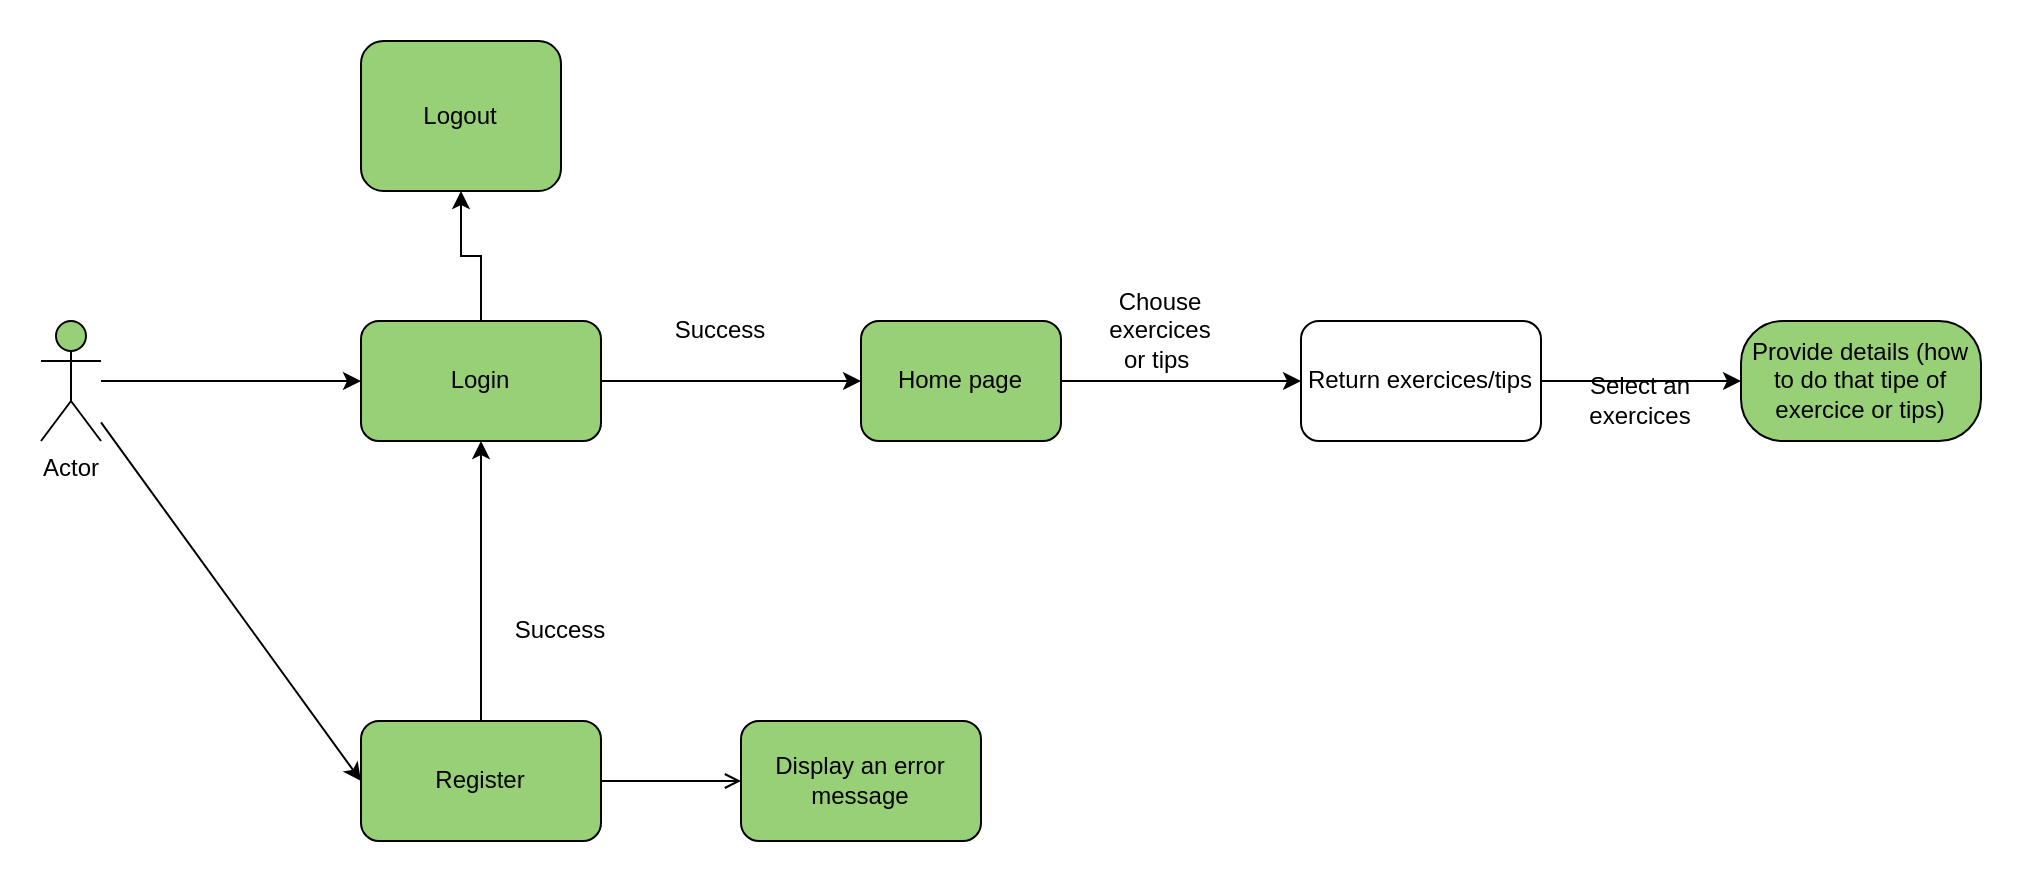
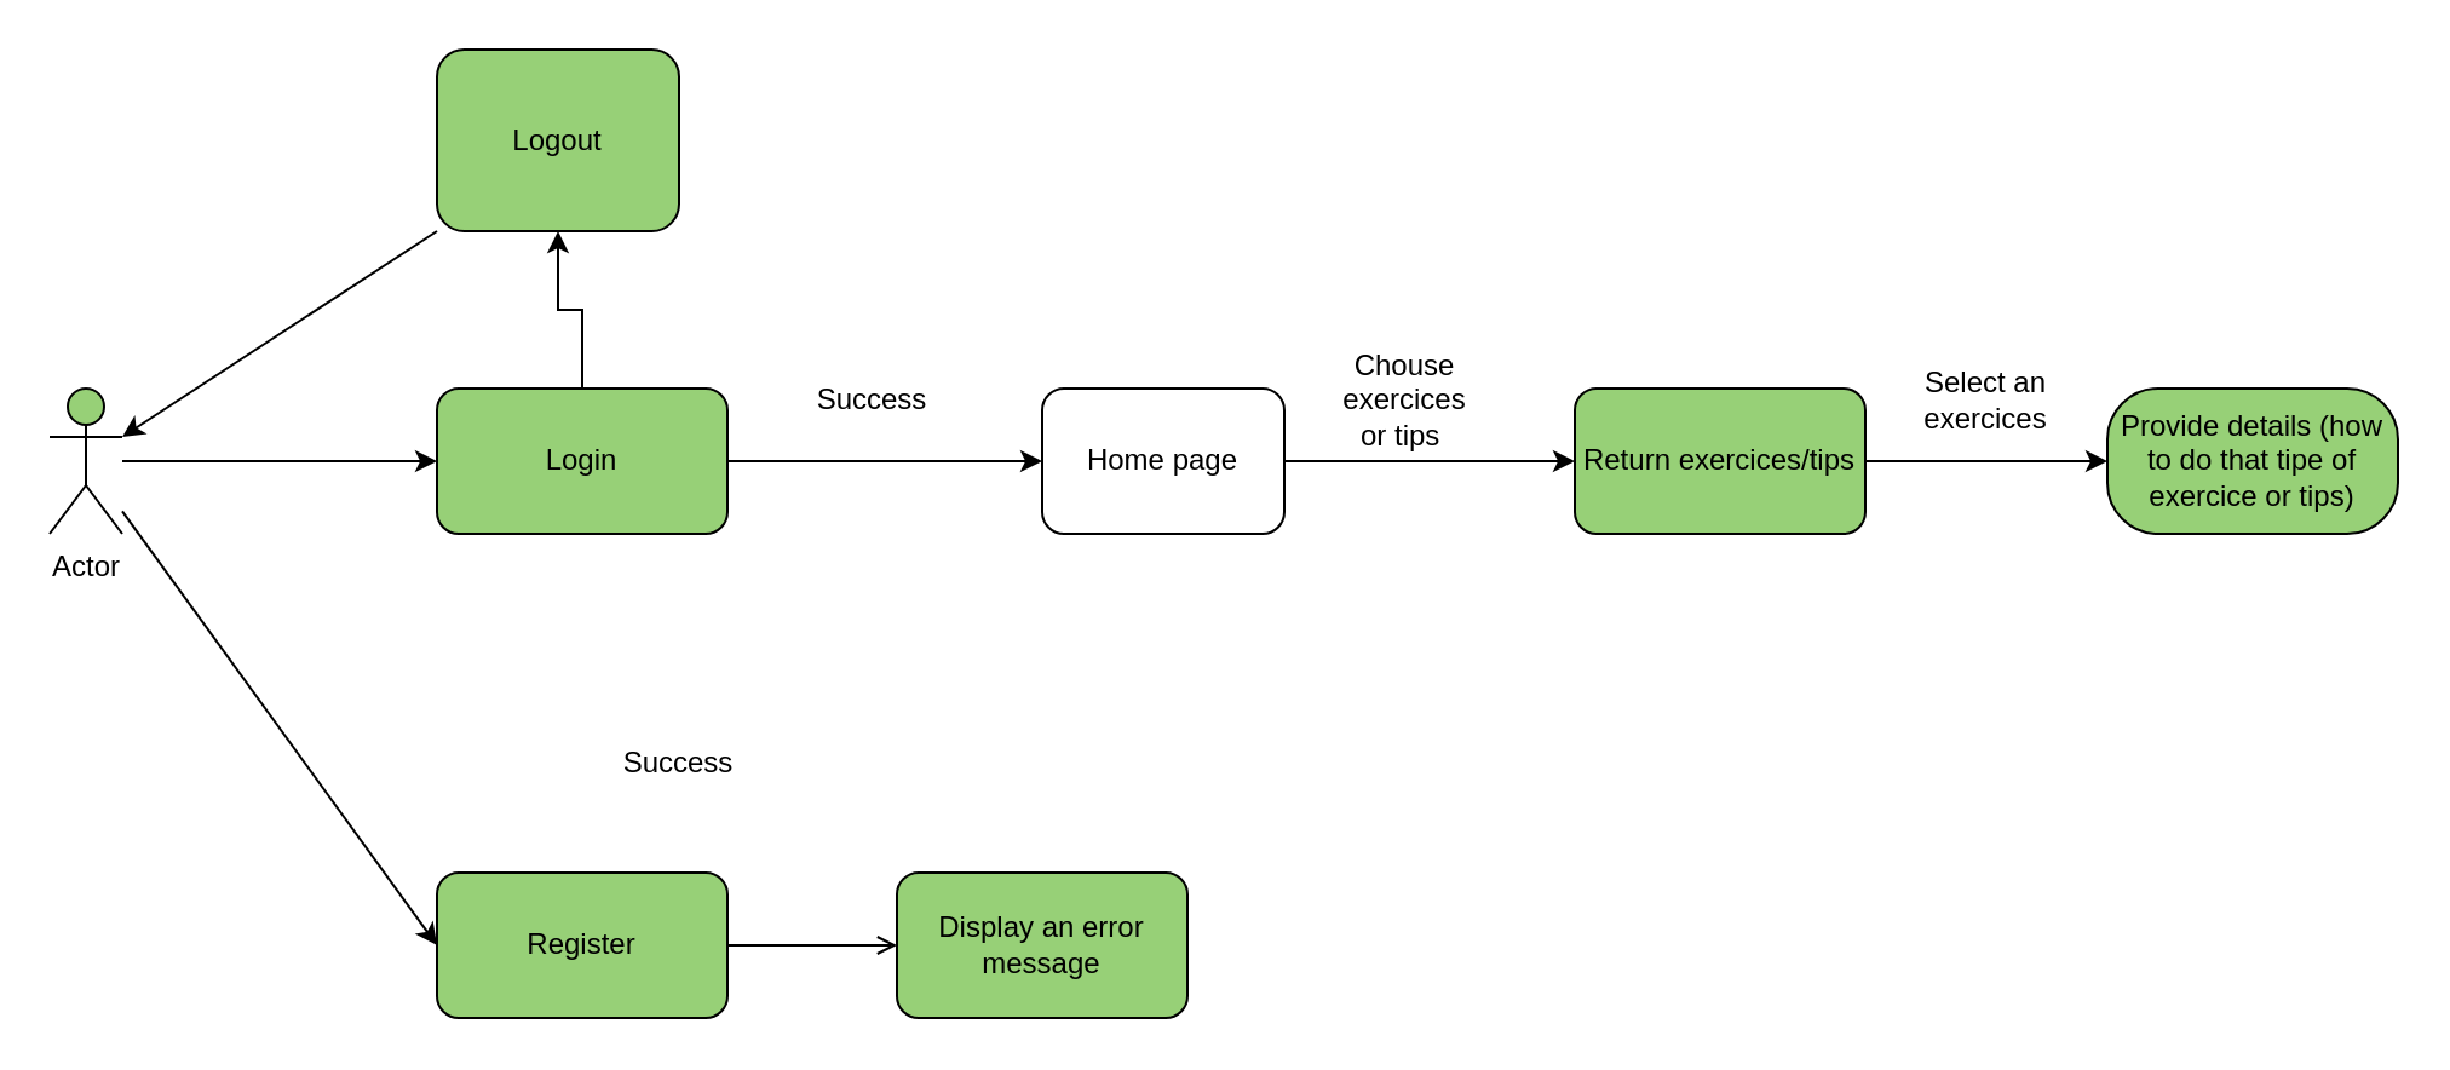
  <mxCell id="0" />
  <mxCell id="1" parent="0" />
  <mxCell id="2" value="Actor" style="shape=umlActor;verticalLabelPosition=bottom;verticalAlign=top;html=1;outlineConnect=0;fillColor=#97D077;" parent="1" vertex="1"><mxGeometry x="20" y="160" width="30" height="60" as="geometry" /></mxCell>
  <mxCell id="3" value="" style="endArrow=classic;html=1;rounded=0;" parent="1" source="2" edge="1"><mxGeometry width="50" height="50" relative="1" as="geometry"><mxPoint x="380" y="300" as="sourcePoint" /><mxPoint x="180" y="190" as="targetPoint" /></mxGeometry></mxCell>
  <mxCell id="4" style="edgeStyle=orthogonalEdgeStyle;rounded=0;orthogonalLoop=1;jettySize=auto;html=1;exitX=1;exitY=0.5;exitDx=0;exitDy=0;" parent="1" source="6" edge="1"><mxGeometry relative="1" as="geometry"><mxPoint x="430" y="190" as="targetPoint" /></mxGeometry></mxCell>
  <mxCell id="5" style="edgeStyle=orthogonalEdgeStyle;rounded=0;orthogonalLoop=1;jettySize=auto;html=1;exitX=0.5;exitY=0;exitDx=0;exitDy=0;" parent="1" source="6" target="21" edge="1"><mxGeometry relative="1" as="geometry"><mxPoint x="240" y="50" as="targetPoint" /></mxGeometry></mxCell>
  <mxCell id="6" value="Login" style="rounded=1;whiteSpace=wrap;html=1;fillColor=#97D077;" parent="1" vertex="1"><mxGeometry x="180" y="160" width="120" height="60" as="geometry" /></mxCell>
  <mxCell id="7" value="" style="endArrow=classic;html=1;rounded=0;" parent="1" source="2" edge="1"><mxGeometry width="50" height="50" relative="1" as="geometry"><mxPoint x="50" y="280" as="sourcePoint" /><mxPoint x="180" y="390" as="targetPoint" /></mxGeometry></mxCell>
- <mxCell id="8" style="edgeStyle=orthogonalEdgeStyle;rounded=0;orthogonalLoop=1;jettySize=auto;html=1;exitX=0.5;exitY=0;exitDx=0;exitDy=0;entryX=0.5;entryY=1;entryDx=0;entryDy=0;" parent="1" source="10" target="6" edge="1"><mxGeometry relative="1" as="geometry" /></mxCell>
  <mxCell id="9" style="edgeStyle=orthogonalEdgeStyle;rounded=0;orthogonalLoop=1;jettySize=auto;html=1;exitX=1;exitY=0.5;exitDx=0;exitDy=0;endArrow=open;" parent="1" source="10" target="20" edge="1"><mxGeometry relative="1" as="geometry"><mxPoint x="390" y="390" as="targetPoint" /></mxGeometry></mxCell>
  <mxCell id="10" value="Register" style="rounded=1;whiteSpace=wrap;html=1;fillColor=#97D077;" parent="1" vertex="1"><mxGeometry x="180" y="360" width="120" height="60" as="geometry" /></mxCell>
  <mxCell id="11" value="Success" style="text;html=1;strokeColor=none;fillColor=none;align=center;verticalAlign=middle;whiteSpace=wrap;rounded=0;" parent="1" vertex="1"><mxGeometry x="250" y="300" width="60" height="30" as="geometry" /></mxCell>
  <mxCell id="12" value="Success" style="text;html=1;strokeColor=none;fillColor=none;align=center;verticalAlign=middle;whiteSpace=wrap;rounded=0;" parent="1" vertex="1"><mxGeometry x="330" y="150" width="60" height="30" as="geometry" /></mxCell>
- <mxCell id="13" value="Home page" style="rounded=1;whiteSpace=wrap;html=1;fillColor=#97D077;" parent="1" vertex="1"><mxGeometry x="430" y="160" width="100" height="60" as="geometry" /></mxCell>
+ <mxCell id="13" value="Home page" style="rounded=1;whiteSpace=wrap;html=1;fillColor=#ffffff;" parent="1" vertex="1"><mxGeometry x="430" y="160" width="100" height="60" as="geometry" /></mxCell>
  <mxCell id="14" value="" style="endArrow=classic;html=1;rounded=0;exitX=1;exitY=0.5;exitDx=0;exitDy=0;" parent="1" source="13" edge="1"><mxGeometry width="50" height="50" relative="1" as="geometry"><mxPoint x="380" y="300" as="sourcePoint" /><mxPoint x="650" y="190" as="targetPoint" /></mxGeometry></mxCell>
  <mxCell id="15" value="Chouse exercices or tips&amp;nbsp;" style="text;html=1;strokeColor=none;fillColor=none;align=center;verticalAlign=middle;whiteSpace=wrap;rounded=0;" parent="1" vertex="1"><mxGeometry x="550" y="150" width="60" height="30" as="geometry" /></mxCell>
- <mxCell id="16" value="Return exercices/tips" style="rounded=1;whiteSpace=wrap;html=1;fillColor=#ffffff;" parent="1" vertex="1"><mxGeometry x="650" y="160" width="120" height="60" as="geometry" /></mxCell>
+ <mxCell id="16" value="Return exercices/tips" style="rounded=1;whiteSpace=wrap;html=1;fillColor=#97D077;" parent="1" vertex="1"><mxGeometry x="650" y="160" width="120" height="60" as="geometry" /></mxCell>
  <mxCell id="17" value="" style="endArrow=classic;html=1;rounded=0;exitX=1;exitY=0.5;exitDx=0;exitDy=0;entryX=0;entryY=0.5;entryDx=0;entryDy=0;" parent="1" source="16" target="18" edge="1"><mxGeometry width="50" height="50" relative="1" as="geometry"><mxPoint x="380" y="290" as="sourcePoint" /><mxPoint x="710" y="270" as="targetPoint" /></mxGeometry></mxCell>
  <mxCell id="18" value="Provide details (how to do that tipe of exercice or tips)" style="rounded=1;whiteSpace=wrap;html=1;fillColor=#97D077;arcSize=35;" parent="1" vertex="1"><mxGeometry x="870" y="160" width="120" height="60" as="geometry" /></mxCell>
- <mxCell id="19" value="Select an exercices" style="text;html=1;strokeColor=none;fillColor=none;align=center;verticalAlign=middle;whiteSpace=wrap;rounded=0;" parent="1" vertex="1"><mxGeometry x="790" y="185" width="60" height="30" as="geometry" /></mxCell>
+ <mxCell id="19" value="Select an exercices" style="text;html=1;strokeColor=none;fillColor=none;align=center;verticalAlign=middle;whiteSpace=wrap;rounded=0;" parent="1" vertex="1"><mxGeometry x="790" y="150" width="60" height="30" as="geometry" /></mxCell>
  <mxCell id="20" value="Display an error message" style="rounded=1;whiteSpace=wrap;html=1;fillColor=#97D077;" parent="1" vertex="1"><mxGeometry x="370" y="360" width="120" height="60" as="geometry" /></mxCell>
  <mxCell id="21" value="Logout" style="rounded=1;whiteSpace=wrap;html=1;fillColor=#97D077;" parent="1" vertex="1"><mxGeometry x="180" y="20" width="100" height="75" as="geometry" /></mxCell>
+ <mxCell id="22" value="" style="endArrow=classic;html=1;rounded=0;exitX=0;exitY=1;exitDx=0;exitDy=0;entryX=1;entryY=0.333;entryDx=0;entryDy=0;entryPerimeter=0;" parent="1" source="21" target="2" edge="1"><mxGeometry width="50" height="50" relative="1" as="geometry"><mxPoint x="500" y="230" as="sourcePoint" /><mxPoint x="90" y="40" as="targetPoint" /></mxGeometry></mxCell>
